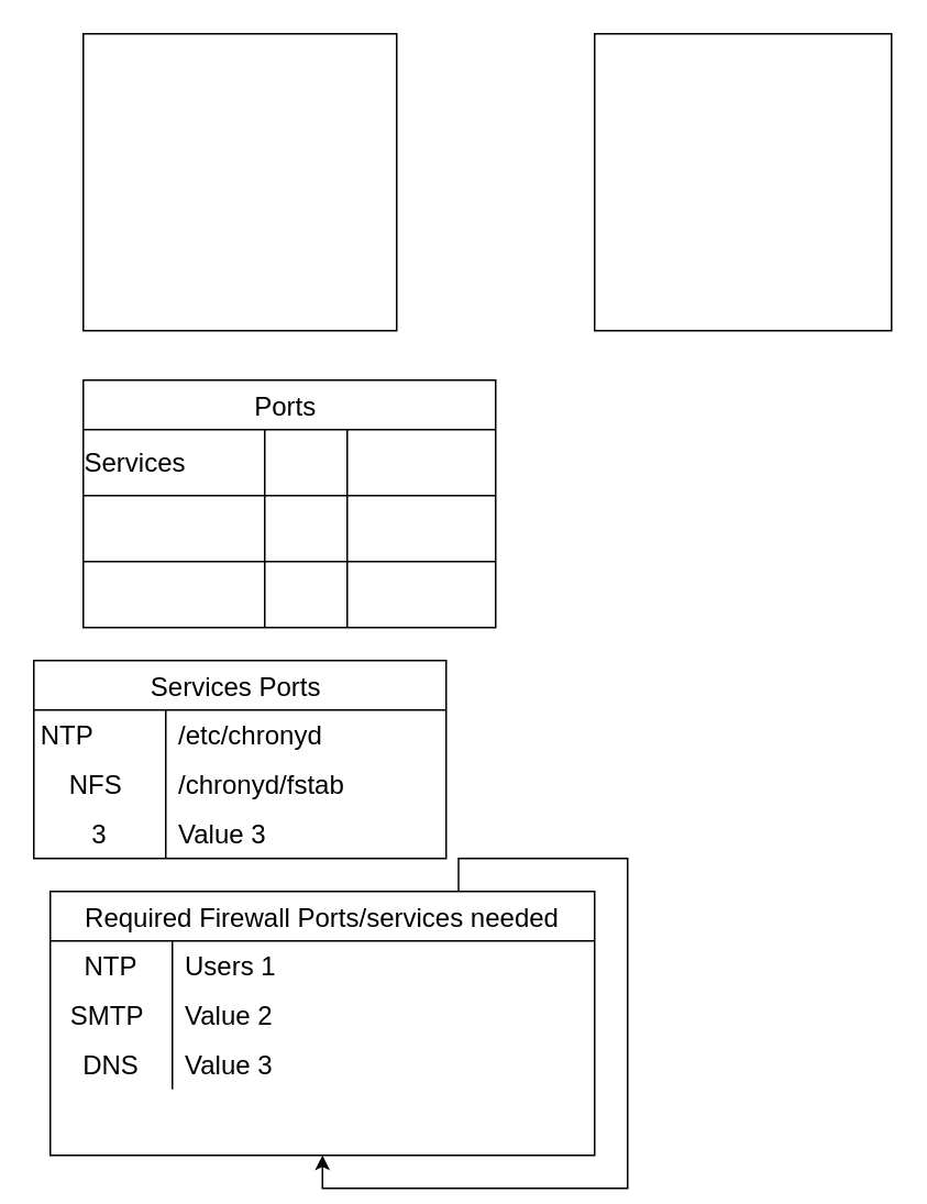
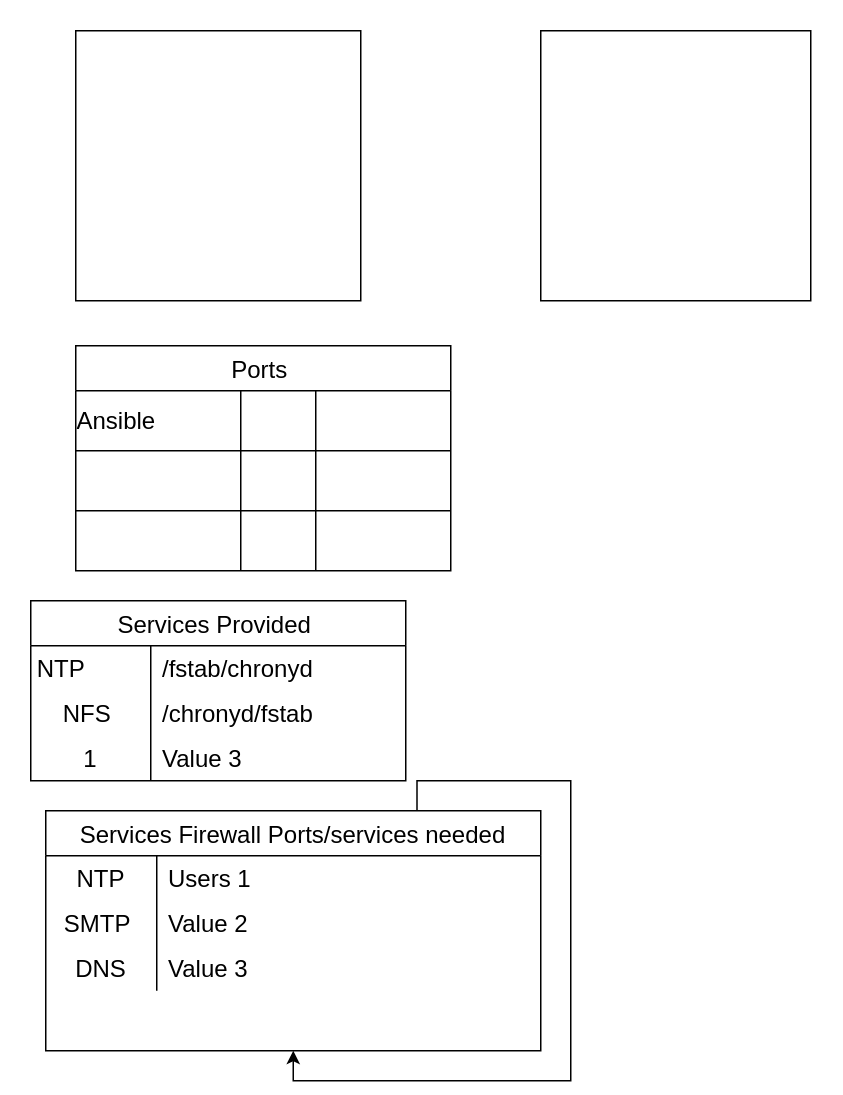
  <mxCell id="0" />
  <mxCell id="1" parent="0" />
  <mxCell id="2" value="" style="rounded=0;whiteSpace=wrap;html=1;" vertex="1" parent="1"><mxGeometry x="50" y="20" width="190" height="180" as="geometry" /></mxCell>
  <mxCell id="3" value="" style="whiteSpace=wrap;html=1;aspect=fixed;" vertex="1" parent="1"><mxGeometry x="360" y="20" width="180" height="180" as="geometry" /></mxCell>
  <mxCell id="4" value="Ports " style="shape=table;startSize=30;container=1;collapsible=0;childLayout=tableLayout;strokeColor=default;fontSize=16;" vertex="1" parent="1"><mxGeometry x="50" y="230" width="250" height="150" as="geometry" /></mxCell>
  <mxCell id="5" value="" style="shape=tableRow;horizontal=0;startSize=0;swimlaneHead=0;swimlaneBody=0;strokeColor=inherit;top=0;left=0;bottom=0;right=0;collapsible=0;dropTarget=0;fillColor=none;points=[[0,0.5],[1,0.5]];portConstraint=eastwest;fontSize=16;" vertex="1" parent="4"><mxGeometry y="30" width="250" height="40" as="geometry" /></mxCell>
- <mxCell id="6" value="Services&lt;span style=&quot;white-space: pre;&quot;&gt;&#09;&lt;/span&gt;&lt;span style=&quot;white-space: pre;&quot;&gt;&#09;&lt;/span&gt;&lt;span style=&quot;white-space: pre;&quot;&gt;&#09;&lt;/span&gt;" style="shape=partialRectangle;html=1;whiteSpace=wrap;connectable=0;strokeColor=inherit;overflow=hidden;fillColor=none;top=0;left=0;bottom=0;right=0;pointerEvents=1;fontSize=16;" vertex="1" parent="5"><mxGeometry width="110" height="40" as="geometry"><mxRectangle width="110" height="40" as="alternateBounds" /></mxGeometry></mxCell>
+ <mxCell id="6" value="Ansible&lt;span style=&quot;white-space: pre;&quot;&gt;&#09;&lt;/span&gt;&lt;span style=&quot;white-space: pre;&quot;&gt;&#09;&lt;/span&gt;&lt;span style=&quot;white-space: pre;&quot;&gt;&#09;&lt;/span&gt;" style="shape=partialRectangle;html=1;whiteSpace=wrap;connectable=0;strokeColor=inherit;overflow=hidden;fillColor=none;top=0;left=0;bottom=0;right=0;pointerEvents=1;fontSize=16;" vertex="1" parent="5"><mxGeometry width="110" height="40" as="geometry"><mxRectangle width="110" height="40" as="alternateBounds" /></mxGeometry></mxCell>
  <mxCell id="7" value="" style="shape=partialRectangle;html=1;whiteSpace=wrap;connectable=0;strokeColor=inherit;overflow=hidden;fillColor=none;top=0;left=0;bottom=0;right=0;pointerEvents=1;fontSize=16;" vertex="1" parent="5"><mxGeometry x="110" width="50" height="40" as="geometry"><mxRectangle width="50" height="40" as="alternateBounds" /></mxGeometry></mxCell>
  <mxCell id="8" value="" style="shape=partialRectangle;html=1;whiteSpace=wrap;connectable=0;strokeColor=inherit;overflow=hidden;fillColor=none;top=0;left=0;bottom=0;right=0;pointerEvents=1;fontSize=16;" vertex="1" parent="5"><mxGeometry x="160" width="90" height="40" as="geometry"><mxRectangle width="90" height="40" as="alternateBounds" /></mxGeometry></mxCell>
  <mxCell id="9" value="" style="shape=tableRow;horizontal=0;startSize=0;swimlaneHead=0;swimlaneBody=0;strokeColor=inherit;top=0;left=0;bottom=0;right=0;collapsible=0;dropTarget=0;fillColor=none;points=[[0,0.5],[1,0.5]];portConstraint=eastwest;fontSize=16;" vertex="1" parent="4"><mxGeometry y="70" width="250" height="40" as="geometry" /></mxCell>
  <mxCell id="10" value="" style="shape=partialRectangle;html=1;whiteSpace=wrap;connectable=0;strokeColor=inherit;overflow=hidden;fillColor=none;top=0;left=0;bottom=0;right=0;pointerEvents=1;fontSize=16;" vertex="1" parent="9"><mxGeometry width="110" height="40" as="geometry"><mxRectangle width="110" height="40" as="alternateBounds" /></mxGeometry></mxCell>
  <mxCell id="11" value="" style="shape=partialRectangle;html=1;whiteSpace=wrap;connectable=0;strokeColor=inherit;overflow=hidden;fillColor=none;top=0;left=0;bottom=0;right=0;pointerEvents=1;fontSize=16;" vertex="1" parent="9"><mxGeometry x="110" width="50" height="40" as="geometry"><mxRectangle width="50" height="40" as="alternateBounds" /></mxGeometry></mxCell>
  <mxCell id="12" value="" style="shape=partialRectangle;html=1;whiteSpace=wrap;connectable=0;strokeColor=inherit;overflow=hidden;fillColor=none;top=0;left=0;bottom=0;right=0;pointerEvents=1;fontSize=16;" vertex="1" parent="9"><mxGeometry x="160" width="90" height="40" as="geometry"><mxRectangle width="90" height="40" as="alternateBounds" /></mxGeometry></mxCell>
  <mxCell id="13" value="" style="shape=tableRow;horizontal=0;startSize=0;swimlaneHead=0;swimlaneBody=0;strokeColor=inherit;top=0;left=0;bottom=0;right=0;collapsible=0;dropTarget=0;fillColor=none;points=[[0,0.5],[1,0.5]];portConstraint=eastwest;fontSize=16;" vertex="1" parent="4"><mxGeometry y="110" width="250" height="40" as="geometry" /></mxCell>
  <mxCell id="14" value="" style="shape=partialRectangle;html=1;whiteSpace=wrap;connectable=0;strokeColor=inherit;overflow=hidden;fillColor=none;top=0;left=0;bottom=0;right=0;pointerEvents=1;fontSize=16;" vertex="1" parent="13"><mxGeometry width="110" height="40" as="geometry"><mxRectangle width="110" height="40" as="alternateBounds" /></mxGeometry></mxCell>
  <mxCell id="15" value="" style="shape=partialRectangle;html=1;whiteSpace=wrap;connectable=0;strokeColor=inherit;overflow=hidden;fillColor=none;top=0;left=0;bottom=0;right=0;pointerEvents=1;fontSize=16;" vertex="1" parent="13"><mxGeometry x="110" width="50" height="40" as="geometry"><mxRectangle width="50" height="40" as="alternateBounds" /></mxGeometry></mxCell>
  <mxCell id="16" value="" style="shape=partialRectangle;html=1;whiteSpace=wrap;connectable=0;strokeColor=inherit;overflow=hidden;fillColor=none;top=0;left=0;bottom=0;right=0;pointerEvents=1;fontSize=16;" vertex="1" parent="13"><mxGeometry x="160" width="90" height="40" as="geometry"><mxRectangle width="90" height="40" as="alternateBounds" /></mxGeometry></mxCell>
- <mxCell id="17" value="Services Ports " style="shape=table;startSize=30;container=1;collapsible=0;childLayout=tableLayout;fixedRows=1;rowLines=0;fontStyle=0;strokeColor=default;fontSize=16;" vertex="1" parent="1"><mxGeometry x="20" y="400" width="250" height="120" as="geometry" /></mxCell>
+ <mxCell id="17" value="Services Provided " style="shape=table;startSize=30;container=1;collapsible=0;childLayout=tableLayout;fixedRows=1;rowLines=0;fontStyle=0;strokeColor=default;fontSize=16;" vertex="1" parent="1"><mxGeometry x="20" y="400" width="250" height="120" as="geometry" /></mxCell>
  <mxCell id="18" value="" style="shape=tableRow;horizontal=0;startSize=0;swimlaneHead=0;swimlaneBody=0;top=0;left=0;bottom=0;right=0;collapsible=0;dropTarget=0;fillColor=none;points=[[0,0.5],[1,0.5]];portConstraint=eastwest;strokeColor=inherit;fontSize=16;" vertex="1" parent="17"><mxGeometry y="30" width="250" height="30" as="geometry" /></mxCell>
  <mxCell id="19" value="NTP&lt;span style=&quot;white-space: pre;&quot;&gt;&#09;&lt;/span&gt;&lt;span style=&quot;white-space: pre;&quot;&gt;&#09;&lt;/span&gt;" style="shape=partialRectangle;html=1;whiteSpace=wrap;connectable=0;fillColor=none;top=0;left=0;bottom=0;right=0;overflow=hidden;pointerEvents=1;strokeColor=inherit;fontSize=16;" vertex="1" parent="18"><mxGeometry width="80" height="30" as="geometry"><mxRectangle width="80" height="30" as="alternateBounds" /></mxGeometry></mxCell>
- <mxCell id="20" value="/etc/chronyd" style="shape=partialRectangle;html=1;whiteSpace=wrap;connectable=0;fillColor=none;top=0;left=0;bottom=0;right=0;align=left;spacingLeft=6;overflow=hidden;strokeColor=inherit;fontSize=16;" vertex="1" parent="18"><mxGeometry x="80" width="170" height="30" as="geometry"><mxRectangle width="170" height="30" as="alternateBounds" /></mxGeometry></mxCell>
+ <mxCell id="20" value="/fstab/chronyd" style="shape=partialRectangle;html=1;whiteSpace=wrap;connectable=0;fillColor=none;top=0;left=0;bottom=0;right=0;align=left;spacingLeft=6;overflow=hidden;strokeColor=inherit;fontSize=16;" vertex="1" parent="18"><mxGeometry x="80" width="170" height="30" as="geometry"><mxRectangle width="170" height="30" as="alternateBounds" /></mxGeometry></mxCell>
  <mxCell id="21" value="" style="shape=tableRow;horizontal=0;startSize=0;swimlaneHead=0;swimlaneBody=0;top=0;left=0;bottom=0;right=0;collapsible=0;dropTarget=0;fillColor=none;points=[[0,0.5],[1,0.5]];portConstraint=eastwest;strokeColor=inherit;fontSize=16;" vertex="1" parent="17"><mxGeometry y="60" width="250" height="30" as="geometry" /></mxCell>
  <mxCell id="22" value="NFS&amp;nbsp;" style="shape=partialRectangle;html=1;whiteSpace=wrap;connectable=0;fillColor=none;top=0;left=0;bottom=0;right=0;overflow=hidden;strokeColor=inherit;fontSize=16;" vertex="1" parent="21"><mxGeometry width="80" height="30" as="geometry"><mxRectangle width="80" height="30" as="alternateBounds" /></mxGeometry></mxCell>
  <mxCell id="23" value="/chronyd/fstab" style="shape=partialRectangle;html=1;whiteSpace=wrap;connectable=0;fillColor=none;top=0;left=0;bottom=0;right=0;align=left;spacingLeft=6;overflow=hidden;strokeColor=inherit;fontSize=16;" vertex="1" parent="21"><mxGeometry x="80" width="170" height="30" as="geometry"><mxRectangle width="170" height="30" as="alternateBounds" /></mxGeometry></mxCell>
  <mxCell id="24" value="" style="shape=tableRow;horizontal=0;startSize=0;swimlaneHead=0;swimlaneBody=0;top=0;left=0;bottom=0;right=0;collapsible=0;dropTarget=0;fillColor=none;points=[[0,0.5],[1,0.5]];portConstraint=eastwest;strokeColor=inherit;fontSize=16;" vertex="1" parent="17"><mxGeometry y="90" width="250" height="30" as="geometry" /></mxCell>
- <mxCell id="25" value="3" style="shape=partialRectangle;html=1;whiteSpace=wrap;connectable=0;fillColor=none;top=0;left=0;bottom=0;right=0;overflow=hidden;strokeColor=inherit;fontSize=16;" vertex="1" parent="24"><mxGeometry width="80" height="30" as="geometry"><mxRectangle width="80" height="30" as="alternateBounds" /></mxGeometry></mxCell>
+ <mxCell id="25" value="1" style="shape=partialRectangle;html=1;whiteSpace=wrap;connectable=0;fillColor=none;top=0;left=0;bottom=0;right=0;overflow=hidden;strokeColor=inherit;fontSize=16;" vertex="1" parent="24"><mxGeometry width="80" height="30" as="geometry"><mxRectangle width="80" height="30" as="alternateBounds" /></mxGeometry></mxCell>
  <mxCell id="26" value="Value 3" style="shape=partialRectangle;html=1;whiteSpace=wrap;connectable=0;fillColor=none;top=0;left=0;bottom=0;right=0;align=left;spacingLeft=6;overflow=hidden;strokeColor=inherit;fontSize=16;" vertex="1" parent="24"><mxGeometry x="80" width="170" height="30" as="geometry"><mxRectangle width="170" height="30" as="alternateBounds" /></mxGeometry></mxCell>
- <mxCell id="27" value="Required Firewall Ports/services needed" style="shape=table;startSize=30;container=1;collapsible=0;childLayout=tableLayout;fixedRows=1;rowLines=0;fontStyle=0;strokeColor=default;fontSize=16;" vertex="1" parent="1"><mxGeometry x="30" y="540" width="330" height="160" as="geometry" /></mxCell>
+ <mxCell id="27" value="Services Firewall Ports/services needed" style="shape=table;startSize=30;container=1;collapsible=0;childLayout=tableLayout;fixedRows=1;rowLines=0;fontStyle=0;strokeColor=default;fontSize=16;" vertex="1" parent="1"><mxGeometry x="30" y="540" width="330" height="160" as="geometry" /></mxCell>
  <mxCell id="28" value="" style="shape=tableRow;horizontal=0;startSize=0;swimlaneHead=0;swimlaneBody=0;top=0;left=0;bottom=0;right=0;collapsible=0;dropTarget=0;fillColor=none;points=[[0,0.5],[1,0.5]];portConstraint=eastwest;strokeColor=inherit;fontSize=16;" vertex="1" parent="27"><mxGeometry y="30" width="330" height="30" as="geometry" /></mxCell>
  <mxCell id="29" value="NTP" style="shape=partialRectangle;html=1;whiteSpace=wrap;connectable=0;fillColor=none;top=0;left=0;bottom=0;right=0;overflow=hidden;pointerEvents=1;strokeColor=inherit;fontSize=16;" vertex="1" parent="28"><mxGeometry width="74" height="30" as="geometry"><mxRectangle width="74" height="30" as="alternateBounds" /></mxGeometry></mxCell>
  <mxCell id="30" value="Users 1" style="shape=partialRectangle;html=1;whiteSpace=wrap;connectable=0;fillColor=none;top=0;left=0;bottom=0;right=0;align=left;spacingLeft=6;overflow=hidden;strokeColor=inherit;fontSize=16;" vertex="1" parent="28"><mxGeometry x="74" width="256" height="30" as="geometry"><mxRectangle width="256" height="30" as="alternateBounds" /></mxGeometry></mxCell>
  <mxCell id="31" value="" style="shape=tableRow;horizontal=0;startSize=0;swimlaneHead=0;swimlaneBody=0;top=0;left=0;bottom=0;right=0;collapsible=0;dropTarget=0;fillColor=none;points=[[0,0.5],[1,0.5]];portConstraint=eastwest;strokeColor=inherit;fontSize=16;" vertex="1" parent="27"><mxGeometry y="60" width="330" height="30" as="geometry" /></mxCell>
  <mxCell id="32" value="SMTP&amp;nbsp;" style="shape=partialRectangle;html=1;whiteSpace=wrap;connectable=0;fillColor=none;top=0;left=0;bottom=0;right=0;overflow=hidden;strokeColor=inherit;fontSize=16;" vertex="1" parent="31"><mxGeometry width="74" height="30" as="geometry"><mxRectangle width="74" height="30" as="alternateBounds" /></mxGeometry></mxCell>
  <mxCell id="33" value="Value 2" style="shape=partialRectangle;html=1;whiteSpace=wrap;connectable=0;fillColor=none;top=0;left=0;bottom=0;right=0;align=left;spacingLeft=6;overflow=hidden;strokeColor=inherit;fontSize=16;" vertex="1" parent="31"><mxGeometry x="74" width="256" height="30" as="geometry"><mxRectangle width="256" height="30" as="alternateBounds" /></mxGeometry></mxCell>
  <mxCell id="34" value="" style="shape=tableRow;horizontal=0;startSize=0;swimlaneHead=0;swimlaneBody=0;top=0;left=0;bottom=0;right=0;collapsible=0;dropTarget=0;fillColor=none;points=[[0,0.5],[1,0.5]];portConstraint=eastwest;strokeColor=inherit;fontSize=16;" vertex="1" parent="27"><mxGeometry y="90" width="330" height="30" as="geometry" /></mxCell>
  <mxCell id="35" value="DNS" style="shape=partialRectangle;html=1;whiteSpace=wrap;connectable=0;fillColor=none;top=0;left=0;bottom=0;right=0;overflow=hidden;strokeColor=inherit;fontSize=16;" vertex="1" parent="34"><mxGeometry width="74" height="30" as="geometry"><mxRectangle width="74" height="30" as="alternateBounds" /></mxGeometry></mxCell>
  <mxCell id="36" value="Value 3" style="shape=partialRectangle;html=1;whiteSpace=wrap;connectable=0;fillColor=none;top=0;left=0;bottom=0;right=0;align=left;spacingLeft=6;overflow=hidden;strokeColor=inherit;fontSize=16;" vertex="1" parent="34"><mxGeometry x="74" width="256" height="30" as="geometry"><mxRectangle width="256" height="30" as="alternateBounds" /></mxGeometry></mxCell>
  <mxCell id="37" style="edgeStyle=orthogonalEdgeStyle;rounded=0;orthogonalLoop=1;jettySize=auto;html=1;exitX=0.75;exitY=0;exitDx=0;exitDy=0;" edge="1" parent="1" source="27" target="27"><mxGeometry relative="1" as="geometry" /></mxCell>
